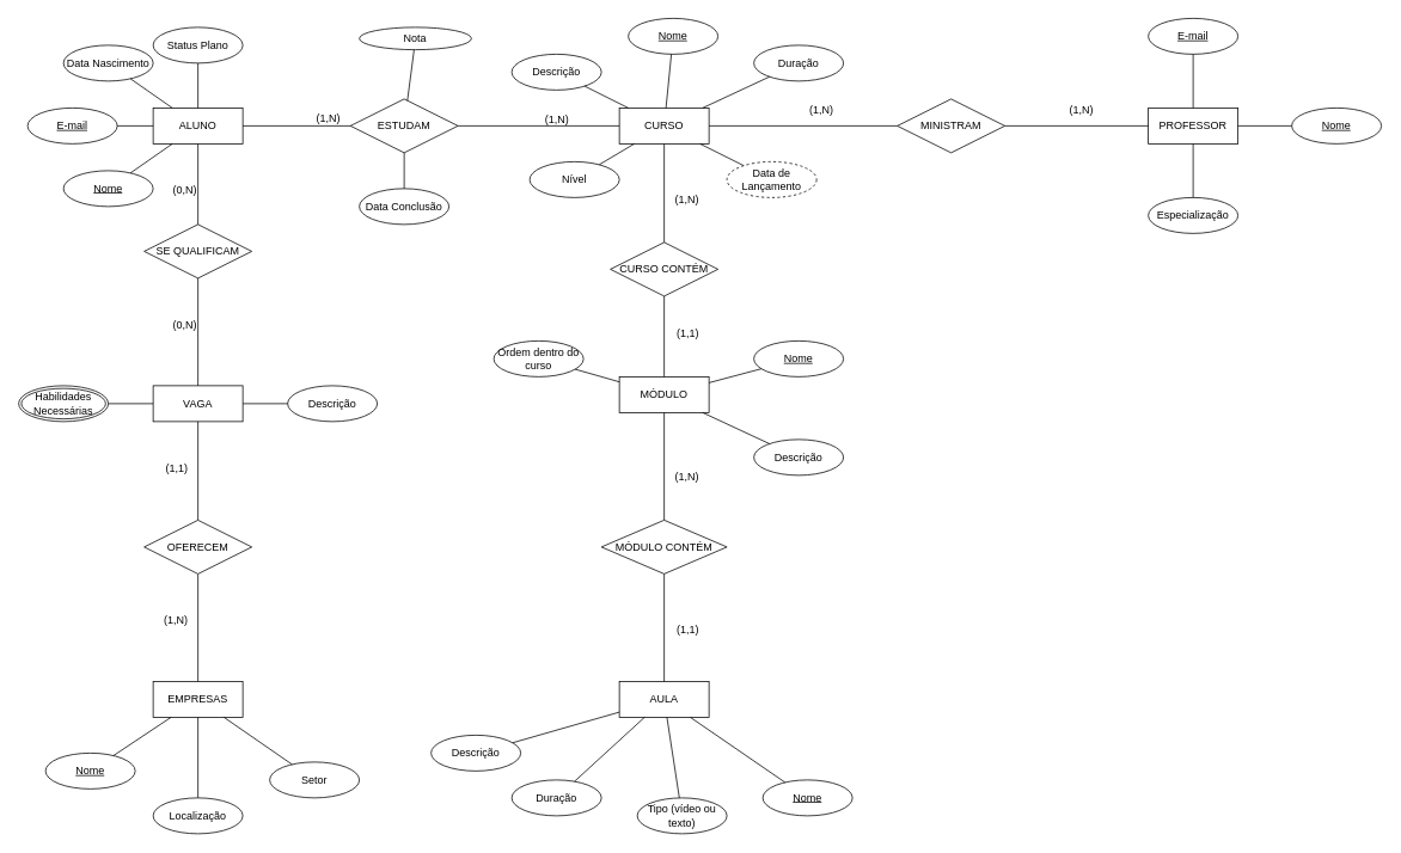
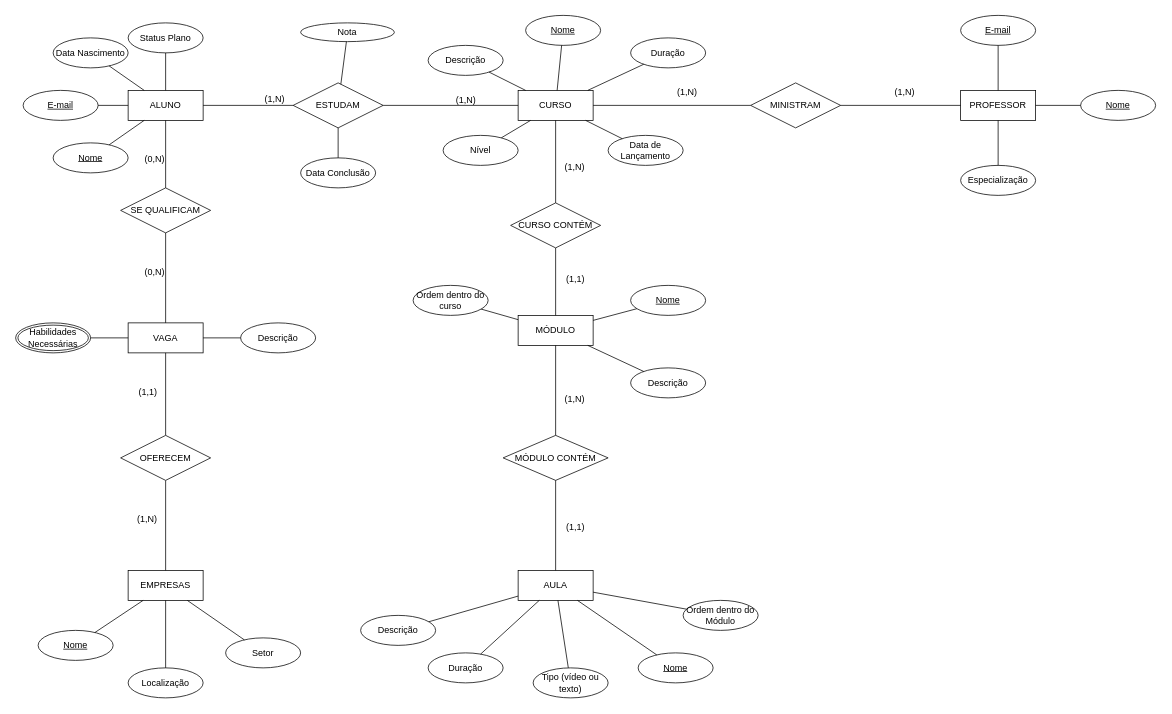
  <mxCell id="0" />
  <mxCell id="1" parent="0" />
  <mxCell id="2" value="&lt;div&gt;ALUNO&lt;/div&gt;" style="whiteSpace=wrap;html=1;align=center;" parent="1" vertex="1"><mxGeometry x="170" y="120" width="100" height="40" as="geometry" /></mxCell>
  <mxCell id="3" value="&lt;u&gt;E-mail&lt;/u&gt;" style="ellipse;whiteSpace=wrap;html=1;align=center;" parent="1" vertex="1"><mxGeometry x="30" y="120" width="100" height="40" as="geometry" /></mxCell>
  <mxCell id="4" value="Data Nascimento" style="ellipse;whiteSpace=wrap;html=1;align=center;" parent="1" vertex="1"><mxGeometry x="70" y="50" width="100" height="40" as="geometry" /></mxCell>
  <mxCell id="5" value="Status Plano" style="ellipse;whiteSpace=wrap;html=1;align=center;" parent="1" vertex="1"><mxGeometry x="170" y="30" width="100" height="40" as="geometry" /></mxCell>
  <mxCell id="6" value="" style="endArrow=none;html=1;rounded=0;" parent="1" source="76" target="2" edge="1"><mxGeometry relative="1" as="geometry"><mxPoint x="150" y="190" as="sourcePoint" /><mxPoint x="380" y="189.5" as="targetPoint" /></mxGeometry></mxCell>
  <mxCell id="7" value="" style="endArrow=none;html=1;rounded=0;" parent="1" source="3" target="2" edge="1"><mxGeometry relative="1" as="geometry"><mxPoint x="140" y="140" as="sourcePoint" /><mxPoint x="160" y="140" as="targetPoint" /></mxGeometry></mxCell>
  <mxCell id="8" value="ESTUDAM" style="shape=rhombus;perimeter=rhombusPerimeter;whiteSpace=wrap;html=1;align=center;" parent="1" vertex="1"><mxGeometry x="390" y="110" width="120" height="60" as="geometry" /></mxCell>
  <mxCell id="9" value="" style="endArrow=none;html=1;rounded=0;" parent="1" source="8" target="2" edge="1"><mxGeometry relative="1" as="geometry"><mxPoint x="320" y="200" as="sourcePoint" /><mxPoint x="480" y="200" as="targetPoint" /></mxGeometry></mxCell>
  <mxCell id="10" value="&lt;div&gt;(1,N)&lt;/div&gt;" style="resizable=0;html=1;whiteSpace=wrap;align=right;verticalAlign=bottom;" parent="9" connectable="0" vertex="1"><mxGeometry x="1" relative="1" as="geometry"><mxPoint x="110" as="offset" /></mxGeometry></mxCell>
  <mxCell id="11" value="CURSO" style="whiteSpace=wrap;html=1;align=center;" parent="1" vertex="1"><mxGeometry x="690" y="120" width="100" height="40" as="geometry" /></mxCell>
  <mxCell id="12" value="Nome" style="ellipse;whiteSpace=wrap;html=1;align=center;fontStyle=4;" parent="1" vertex="1"><mxGeometry x="700" y="20" width="100" height="40" as="geometry" /></mxCell>
  <mxCell id="13" value="Descrição" style="ellipse;whiteSpace=wrap;html=1;align=center;" parent="1" vertex="1"><mxGeometry x="570" y="60" width="100" height="40" as="geometry" /></mxCell>
  <mxCell id="14" value="Nível" style="ellipse;whiteSpace=wrap;html=1;align=center;" parent="1" vertex="1"><mxGeometry x="590" y="180" width="100" height="40" as="geometry" /></mxCell>
- <mxCell id="15" value="Data de Lançamento" style="ellipse;whiteSpace=wrap;html=1;align=center;dashed=1;" parent="1" vertex="1"><mxGeometry x="810" y="180" width="100" height="40" as="geometry" /></mxCell>
+ <mxCell id="15" value="Data de Lançamento" style="ellipse;whiteSpace=wrap;html=1;align=center;" parent="1" vertex="1"><mxGeometry x="810" y="180" width="100" height="40" as="geometry" /></mxCell>
  <mxCell id="16" value="Duração" style="ellipse;whiteSpace=wrap;html=1;align=center;" parent="1" vertex="1"><mxGeometry x="840" y="50" width="100" height="40" as="geometry" /></mxCell>
  <mxCell id="17" value="" style="endArrow=none;html=1;rounded=0;" parent="1" source="12" target="11" edge="1"><mxGeometry relative="1" as="geometry"><mxPoint x="390" y="400" as="sourcePoint" /><mxPoint x="550" y="400" as="targetPoint" /></mxGeometry></mxCell>
  <mxCell id="18" value="" style="endArrow=none;html=1;rounded=0;" parent="1" source="13" target="11" edge="1"><mxGeometry relative="1" as="geometry"><mxPoint x="452" y="422" as="sourcePoint" /><mxPoint x="484" y="440" as="targetPoint" /></mxGeometry></mxCell>
  <mxCell id="19" value="" style="endArrow=none;html=1;rounded=0;" parent="1" source="14" target="11" edge="1"><mxGeometry relative="1" as="geometry"><mxPoint x="462" y="432" as="sourcePoint" /><mxPoint x="494" y="450" as="targetPoint" /></mxGeometry></mxCell>
  <mxCell id="20" value="" style="endArrow=none;html=1;rounded=0;" parent="1" source="11" target="16" edge="1"><mxGeometry relative="1" as="geometry"><mxPoint x="472" y="442" as="sourcePoint" /><mxPoint x="504" y="460" as="targetPoint" /></mxGeometry></mxCell>
  <mxCell id="21" value="MINISTRAM" style="shape=rhombus;perimeter=rhombusPerimeter;whiteSpace=wrap;html=1;align=center;" parent="1" vertex="1"><mxGeometry x="1000" y="110" width="120" height="60" as="geometry" /></mxCell>
  <mxCell id="22" value="" style="endArrow=none;html=1;rounded=0;" parent="1" source="21" target="11" edge="1"><mxGeometry relative="1" as="geometry"><mxPoint x="720" y="400" as="sourcePoint" /><mxPoint x="880" y="400" as="targetPoint" /></mxGeometry></mxCell>
  <mxCell id="23" value="(1,N)" style="resizable=0;html=1;whiteSpace=wrap;align=right;verticalAlign=bottom;" parent="22" connectable="0" vertex="1"><mxGeometry x="1" relative="1" as="geometry"><mxPoint x="140" y="-10" as="offset" /></mxGeometry></mxCell>
  <mxCell id="24" value="PROFESSOR" style="whiteSpace=wrap;html=1;align=center;" parent="1" vertex="1"><mxGeometry x="1280" y="120" width="100" height="40" as="geometry" /></mxCell>
  <mxCell id="25" value="" style="endArrow=none;html=1;rounded=0;entryX=0;entryY=0.5;entryDx=0;entryDy=0;exitX=1;exitY=0.5;exitDx=0;exitDy=0;" parent="1" source="21" target="24" edge="1"><mxGeometry relative="1" as="geometry"><mxPoint x="850" y="400" as="sourcePoint" /><mxPoint x="1010" y="400" as="targetPoint" /></mxGeometry></mxCell>
  <mxCell id="26" value="(1,N)" style="resizable=0;html=1;whiteSpace=wrap;align=right;verticalAlign=bottom;" parent="25" connectable="0" vertex="1"><mxGeometry x="1" relative="1" as="geometry"><mxPoint x="-60" y="-10" as="offset" /></mxGeometry></mxCell>
  <mxCell id="27" value="Nome" style="ellipse;whiteSpace=wrap;html=1;align=center;fontStyle=4;" parent="1" vertex="1"><mxGeometry x="1440" y="120" width="100" height="40" as="geometry" /></mxCell>
  <mxCell id="28" value="Especialização" style="ellipse;whiteSpace=wrap;html=1;align=center;" parent="1" vertex="1"><mxGeometry x="1280" y="220" width="100" height="40" as="geometry" /></mxCell>
  <mxCell id="29" value="&lt;u&gt;E-mail&lt;/u&gt;" style="ellipse;whiteSpace=wrap;html=1;align=center;" parent="1" vertex="1"><mxGeometry x="1280" y="20" width="100" height="40" as="geometry" /></mxCell>
  <mxCell id="30" value="" style="endArrow=none;html=1;rounded=0;" parent="1" source="29" target="24" edge="1"><mxGeometry relative="1" as="geometry"><mxPoint x="990" y="420" as="sourcePoint" /><mxPoint x="1110" y="450" as="targetPoint" /></mxGeometry></mxCell>
  <mxCell id="31" value="" style="endArrow=none;html=1;rounded=0;" parent="1" source="24" target="28" edge="1"><mxGeometry relative="1" as="geometry"><mxPoint x="1000" y="430" as="sourcePoint" /><mxPoint x="1065" y="460" as="targetPoint" /></mxGeometry></mxCell>
  <mxCell id="32" value="MÓDULO" style="whiteSpace=wrap;html=1;align=center;" parent="1" vertex="1"><mxGeometry x="690" y="420" width="100" height="40" as="geometry" /></mxCell>
  <mxCell id="33" value="" style="endArrow=none;html=1;rounded=0;" parent="1" source="86" target="32" edge="1"><mxGeometry relative="1" as="geometry"><mxPoint x="740" y="320" as="sourcePoint" /><mxPoint x="739.75" y="410" as="targetPoint" /></mxGeometry></mxCell>
  <mxCell id="34" value="(1,1)" style="resizable=0;html=1;whiteSpace=wrap;align=right;verticalAlign=bottom;" parent="33" connectable="0" vertex="1"><mxGeometry x="1" relative="1" as="geometry"><mxPoint x="40" y="-40" as="offset" /></mxGeometry></mxCell>
  <mxCell id="35" value="" style="endArrow=none;html=1;rounded=0;" parent="1" source="86" target="11" edge="1"><mxGeometry relative="1" as="geometry"><mxPoint x="740" y="260" as="sourcePoint" /><mxPoint x="580" y="600" as="targetPoint" /></mxGeometry></mxCell>
  <mxCell id="36" value="(1,N)" style="resizable=0;html=1;whiteSpace=wrap;align=right;verticalAlign=bottom;" parent="35" connectable="0" vertex="1"><mxGeometry x="1" relative="1" as="geometry"><mxPoint x="40" y="70" as="offset" /></mxGeometry></mxCell>
  <mxCell id="37" value="Ordem dentro do curso" style="ellipse;whiteSpace=wrap;html=1;align=center;" parent="1" vertex="1"><mxGeometry x="550" y="380" width="100" height="40" as="geometry" /></mxCell>
  <mxCell id="38" value="Descrição" style="ellipse;whiteSpace=wrap;html=1;align=center;" parent="1" vertex="1"><mxGeometry x="840" y="490" width="100" height="40" as="geometry" /></mxCell>
  <mxCell id="39" value="" style="endArrow=none;html=1;rounded=0;" parent="1" source="38" target="32" edge="1"><mxGeometry relative="1" as="geometry"><mxPoint x="420" y="800" as="sourcePoint" /><mxPoint x="580" y="800" as="targetPoint" /></mxGeometry></mxCell>
  <mxCell id="40" value="" style="endArrow=none;html=1;rounded=0;" parent="1" source="32" target="37" edge="1"><mxGeometry relative="1" as="geometry"><mxPoint x="435" y="786" as="sourcePoint" /><mxPoint x="470" y="760" as="targetPoint" /></mxGeometry></mxCell>
  <mxCell id="41" value="" style="endArrow=none;html=1;rounded=0;" parent="1" source="32" target="57" edge="1"><mxGeometry relative="1" as="geometry"><mxPoint x="790" y="440" as="sourcePoint" /><mxPoint x="594.645" y="704.142" as="targetPoint" /></mxGeometry></mxCell>
  <mxCell id="42" value="MÓDULO CONTÉM" style="shape=rhombus;perimeter=rhombusPerimeter;whiteSpace=wrap;html=1;align=center;" parent="1" vertex="1"><mxGeometry x="670" y="580" width="140" height="60" as="geometry" /></mxCell>
  <mxCell id="43" value="" style="endArrow=none;html=1;rounded=0;" parent="1" source="42" target="32" edge="1"><mxGeometry relative="1" as="geometry"><mxPoint x="420" y="900" as="sourcePoint" /><mxPoint x="580" y="900" as="targetPoint" /></mxGeometry></mxCell>
  <mxCell id="44" value="(1,N)" style="resizable=0;html=1;whiteSpace=wrap;align=right;verticalAlign=bottom;" parent="43" connectable="0" vertex="1"><mxGeometry x="1" relative="1" as="geometry"><mxPoint x="40" y="80" as="offset" /></mxGeometry></mxCell>
  <mxCell id="45" value="AULA" style="whiteSpace=wrap;html=1;align=center;" parent="1" vertex="1"><mxGeometry x="690" y="760" width="100" height="40" as="geometry" /></mxCell>
  <mxCell id="46" value="" style="endArrow=none;html=1;rounded=0;entryX=0.5;entryY=0;entryDx=0;entryDy=0;exitX=0.5;exitY=1;exitDx=0;exitDy=0;" parent="1" source="42" target="45" edge="1"><mxGeometry relative="1" as="geometry"><mxPoint x="420" y="900" as="sourcePoint" /><mxPoint x="580" y="900" as="targetPoint" /></mxGeometry></mxCell>
  <mxCell id="47" value="(1,1)" style="resizable=0;html=1;whiteSpace=wrap;align=right;verticalAlign=bottom;" parent="46" connectable="0" vertex="1"><mxGeometry x="1" relative="1" as="geometry"><mxPoint x="40" y="-50" as="offset" /></mxGeometry></mxCell>
+ <mxCell id="48" value="Ordem dentro do Módulo" style="ellipse;whiteSpace=wrap;html=1;align=center;" parent="1" vertex="1"><mxGeometry x="910" y="800" width="100" height="40" as="geometry" /></mxCell>
  <mxCell id="49" value="Tipo (vídeo ou texto)" style="ellipse;whiteSpace=wrap;html=1;align=center;" parent="1" vertex="1"><mxGeometry x="710" y="890" width="100" height="40" as="geometry" /></mxCell>
  <mxCell id="50" value="Descrição" style="ellipse;whiteSpace=wrap;html=1;align=center;" parent="1" vertex="1"><mxGeometry x="480" y="820" width="100" height="40" as="geometry" /></mxCell>
  <mxCell id="51" value="Duração" style="ellipse;whiteSpace=wrap;html=1;align=center;" parent="1" vertex="1"><mxGeometry x="570" y="870" width="100" height="40" as="geometry" /></mxCell>
  <mxCell id="52" value="" style="endArrow=none;html=1;rounded=0;" parent="1" source="50" target="45" edge="1"><mxGeometry relative="1" as="geometry"><mxPoint x="420" y="800" as="sourcePoint" /><mxPoint x="580" y="800" as="targetPoint" /></mxGeometry></mxCell>
  <mxCell id="53" value="" style="endArrow=none;html=1;rounded=0;" parent="1" source="51" target="45" edge="1"><mxGeometry relative="1" as="geometry"><mxPoint x="450" y="990" as="sourcePoint" /><mxPoint x="495" y="1010" as="targetPoint" /></mxGeometry></mxCell>
  <mxCell id="54" value="" style="endArrow=none;html=1;rounded=0;" parent="1" source="45" target="49" edge="1"><mxGeometry relative="1" as="geometry"><mxPoint x="460" y="1000" as="sourcePoint" /><mxPoint x="505" y="1020" as="targetPoint" /></mxGeometry></mxCell>
+ <mxCell id="55" value="" style="endArrow=none;html=1;rounded=0;" parent="1" source="45" target="48" edge="1"><mxGeometry relative="1" as="geometry"><mxPoint x="480" y="1020" as="sourcePoint" /><mxPoint x="525" y="1040" as="targetPoint" /></mxGeometry></mxCell>
  <mxCell id="56" value="Nome" style="ellipse;whiteSpace=wrap;html=1;align=center;fontStyle=4;" parent="1" vertex="1"><mxGeometry x="850" y="870" width="100" height="40" as="geometry" /></mxCell>
  <mxCell id="57" value="Nome" style="ellipse;whiteSpace=wrap;html=1;align=center;fontStyle=4;" parent="1" vertex="1"><mxGeometry x="840" y="380" width="100" height="40" as="geometry" /></mxCell>
  <mxCell id="58" value="EMPRESAS" style="whiteSpace=wrap;html=1;align=center;" parent="1" vertex="1"><mxGeometry x="170" y="760" width="100" height="40" as="geometry" /></mxCell>
  <mxCell id="59" value="Nome" style="ellipse;whiteSpace=wrap;html=1;align=center;fontStyle=4;" parent="1" vertex="1"><mxGeometry x="50" y="840" width="100" height="40" as="geometry" /></mxCell>
  <mxCell id="60" value="Setor" style="ellipse;whiteSpace=wrap;html=1;align=center;" parent="1" vertex="1"><mxGeometry x="300" y="850" width="100" height="40" as="geometry" /></mxCell>
  <mxCell id="61" value="Localização" style="ellipse;whiteSpace=wrap;html=1;align=center;" parent="1" vertex="1"><mxGeometry x="170" y="890" width="100" height="40" as="geometry" /></mxCell>
  <mxCell id="62" value="VAGA" style="whiteSpace=wrap;html=1;align=center;" parent="1" vertex="1"><mxGeometry x="170" y="430" width="100" height="40" as="geometry" /></mxCell>
  <mxCell id="63" value="" style="endArrow=none;html=1;rounded=0;" parent="1" source="91" target="58" edge="1"><mxGeometry relative="1" as="geometry"><mxPoint x="220" y="640" as="sourcePoint" /><mxPoint x="175" y="620" as="targetPoint" /></mxGeometry></mxCell>
  <mxCell id="64" value="(1,N)" style="resizable=0;html=1;whiteSpace=wrap;align=right;verticalAlign=bottom;" parent="63" connectable="0" vertex="1"><mxGeometry x="1" relative="1" as="geometry"><mxPoint x="-10" y="-60" as="offset" /></mxGeometry></mxCell>
  <mxCell id="65" value="" style="endArrow=none;html=1;rounded=0;" parent="1" source="91" target="62" edge="1"><mxGeometry relative="1" as="geometry"><mxPoint x="220" y="580" as="sourcePoint" /><mxPoint x="-90" y="580" as="targetPoint" /></mxGeometry></mxCell>
  <mxCell id="66" value="(1,1)" style="resizable=0;html=1;whiteSpace=wrap;align=right;verticalAlign=bottom;" parent="65" connectable="0" vertex="1"><mxGeometry x="1" relative="1" as="geometry"><mxPoint x="-10" y="60" as="offset" /></mxGeometry></mxCell>
  <mxCell id="67" value="" style="endArrow=none;html=1;rounded=0;" parent="1" source="58" target="59" edge="1"><mxGeometry relative="1" as="geometry"><mxPoint x="114.64" y="660" as="sourcePoint" /><mxPoint x="109.995" y="825.858" as="targetPoint" /></mxGeometry></mxCell>
  <mxCell id="68" value="Descrição" style="ellipse;whiteSpace=wrap;html=1;align=center;" parent="1" vertex="1"><mxGeometry x="320" y="430" width="100" height="40" as="geometry" /></mxCell>
  <mxCell id="69" value="SE QUALIFICAM" style="shape=rhombus;perimeter=rhombusPerimeter;whiteSpace=wrap;html=1;align=center;" parent="1" vertex="1"><mxGeometry x="160" y="250" width="120" height="60" as="geometry" /></mxCell>
  <mxCell id="70" value="" style="endArrow=none;html=1;rounded=0;" parent="1" source="93" target="62" edge="1"><mxGeometry relative="1" as="geometry"><mxPoint x="120" y="450" as="sourcePoint" /><mxPoint x="220" y="480" as="targetPoint" /></mxGeometry></mxCell>
  <mxCell id="71" value="" style="endArrow=none;html=1;rounded=0;" parent="1" source="62" target="68" edge="1"><mxGeometry relative="1" as="geometry"><mxPoint x="185" y="500" as="sourcePoint" /><mxPoint x="230" y="490" as="targetPoint" /></mxGeometry></mxCell>
  <mxCell id="72" value="" style="endArrow=none;html=1;rounded=0;" parent="1" source="69" target="2" edge="1"><mxGeometry relative="1" as="geometry"><mxPoint x="140" y="410" as="sourcePoint" /><mxPoint x="300" y="410" as="targetPoint" /></mxGeometry></mxCell>
  <mxCell id="73" value="(0,N)" style="resizable=0;html=1;whiteSpace=wrap;align=right;verticalAlign=bottom;" parent="72" connectable="0" vertex="1"><mxGeometry x="1" relative="1" as="geometry"><mxPoint y="60" as="offset" /></mxGeometry></mxCell>
  <mxCell id="74" value="" style="endArrow=none;html=1;rounded=0;" parent="1" source="69" target="62" edge="1"><mxGeometry relative="1" as="geometry"><mxPoint x="117" y="280" as="sourcePoint" /><mxPoint x="300" y="410" as="targetPoint" /></mxGeometry></mxCell>
  <mxCell id="75" value="(0,N)" style="resizable=0;html=1;whiteSpace=wrap;align=right;verticalAlign=bottom;" parent="74" connectable="0" vertex="1"><mxGeometry x="1" relative="1" as="geometry"><mxPoint y="-60" as="offset" /></mxGeometry></mxCell>
  <mxCell id="76" value="Nome" style="ellipse;whiteSpace=wrap;html=1;align=center;fontStyle=4;" parent="1" vertex="1"><mxGeometry x="70" y="190" width="100" height="40" as="geometry" /></mxCell>
  <mxCell id="77" value="" style="endArrow=none;html=1;rounded=0;" parent="1" source="11" target="15" edge="1"><mxGeometry width="50" height="50" relative="1" as="geometry"><mxPoint x="860" y="320" as="sourcePoint" /><mxPoint x="910" y="270" as="targetPoint" /></mxGeometry></mxCell>
  <mxCell id="78" value="" style="endArrow=none;html=1;rounded=0;" parent="1" source="8" target="11" edge="1"><mxGeometry width="50" height="50" relative="1" as="geometry"><mxPoint x="860" y="320" as="sourcePoint" /><mxPoint x="910" y="270" as="targetPoint" /></mxGeometry></mxCell>
  <mxCell id="79" value="" style="endArrow=none;html=1;rounded=0;" parent="1" source="24" target="27" edge="1"><mxGeometry width="50" height="50" relative="1" as="geometry"><mxPoint x="1240" y="350" as="sourcePoint" /><mxPoint x="1290" y="300" as="targetPoint" /></mxGeometry></mxCell>
  <mxCell id="80" value="" style="endArrow=none;html=1;rounded=0;" parent="1" source="45" target="56" edge="1"><mxGeometry width="50" height="50" relative="1" as="geometry"><mxPoint x="910" y="630" as="sourcePoint" /><mxPoint x="960" y="580" as="targetPoint" /></mxGeometry></mxCell>
  <mxCell id="81" value="" style="endArrow=none;html=1;rounded=0;" parent="1" source="4" target="2" edge="1"><mxGeometry width="50" height="50" relative="1" as="geometry"><mxPoint x="370" y="180" as="sourcePoint" /><mxPoint x="420" y="130" as="targetPoint" /></mxGeometry></mxCell>
  <mxCell id="82" value="" style="endArrow=none;html=1;rounded=0;" parent="1" source="61" target="58" edge="1"><mxGeometry width="50" height="50" relative="1" as="geometry"><mxPoint x="180" y="895" as="sourcePoint" /><mxPoint x="230" y="845" as="targetPoint" /></mxGeometry></mxCell>
  <mxCell id="83" value="" style="endArrow=none;html=1;rounded=0;" parent="1" source="58" target="60" edge="1"><mxGeometry width="50" height="50" relative="1" as="geometry"><mxPoint x="350" y="710" as="sourcePoint" /><mxPoint x="400" y="660" as="targetPoint" /></mxGeometry></mxCell>
  <mxCell id="84" value="&amp;nbsp;" style="text;whiteSpace=wrap;html=1;" parent="1" vertex="1"><mxGeometry x="420" y="80" width="40" height="40" as="geometry" /></mxCell>
  <mxCell id="85" value="&lt;div&gt;(1,N)&lt;/div&gt;" style="resizable=0;html=1;whiteSpace=wrap;align=right;verticalAlign=bottom;rotation=0;" parent="1" connectable="0" vertex="1"><mxGeometry x="630" y="130" as="geometry"><mxPoint x="5.073" y="10.544" as="offset" /></mxGeometry></mxCell>
  <mxCell id="86" value="CURSO CONTÉM" style="shape=rhombus;perimeter=rhombusPerimeter;whiteSpace=wrap;html=1;align=center;" parent="1" vertex="1"><mxGeometry x="680" y="270" width="120" height="60" as="geometry" /></mxCell>
  <mxCell id="87" value="Data Conclusão" style="ellipse;whiteSpace=wrap;html=1;align=center;" parent="1" vertex="1"><mxGeometry x="400" y="210" width="100" height="40" as="geometry" /></mxCell>
  <mxCell id="88" value="Nota" style="ellipse;whiteSpace=wrap;html=1;align=center;" parent="1" vertex="1"><mxGeometry x="400" y="30" width="125" height="25" as="geometry" /></mxCell>
  <mxCell id="89" value="" style="endArrow=none;html=1;rounded=0;" parent="1" source="87" target="8" edge="1"><mxGeometry width="50" height="50" relative="1" as="geometry"><mxPoint x="400" y="110" as="sourcePoint" /><mxPoint x="268" y="89" as="targetPoint" /></mxGeometry></mxCell>
  <mxCell id="90" value="" style="endArrow=none;html=1;rounded=0;" parent="1" source="88" target="8" edge="1"><mxGeometry width="50" height="50" relative="1" as="geometry"><mxPoint x="253" y="140" as="sourcePoint" /><mxPoint x="278" y="99" as="targetPoint" /></mxGeometry></mxCell>
  <mxCell id="91" value="OFERECEM" style="shape=rhombus;perimeter=rhombusPerimeter;whiteSpace=wrap;html=1;align=center;" parent="1" vertex="1"><mxGeometry x="160" y="580" width="120" height="60" as="geometry" /></mxCell>
  <mxCell id="92" value="" style="endArrow=none;html=1;rounded=0;" parent="1" source="5" target="2" edge="1"><mxGeometry width="50" height="50" relative="1" as="geometry"><mxPoint x="145" y="114" as="sourcePoint" /><mxPoint x="182" y="130" as="targetPoint" /></mxGeometry></mxCell>
  <mxCell id="93" value="Habilidades Necessárias" style="ellipse;shape=doubleEllipse;margin=3;whiteSpace=wrap;html=1;align=center;" parent="1" vertex="1"><mxGeometry x="20" y="430" width="100" height="40" as="geometry" /></mxCell>
